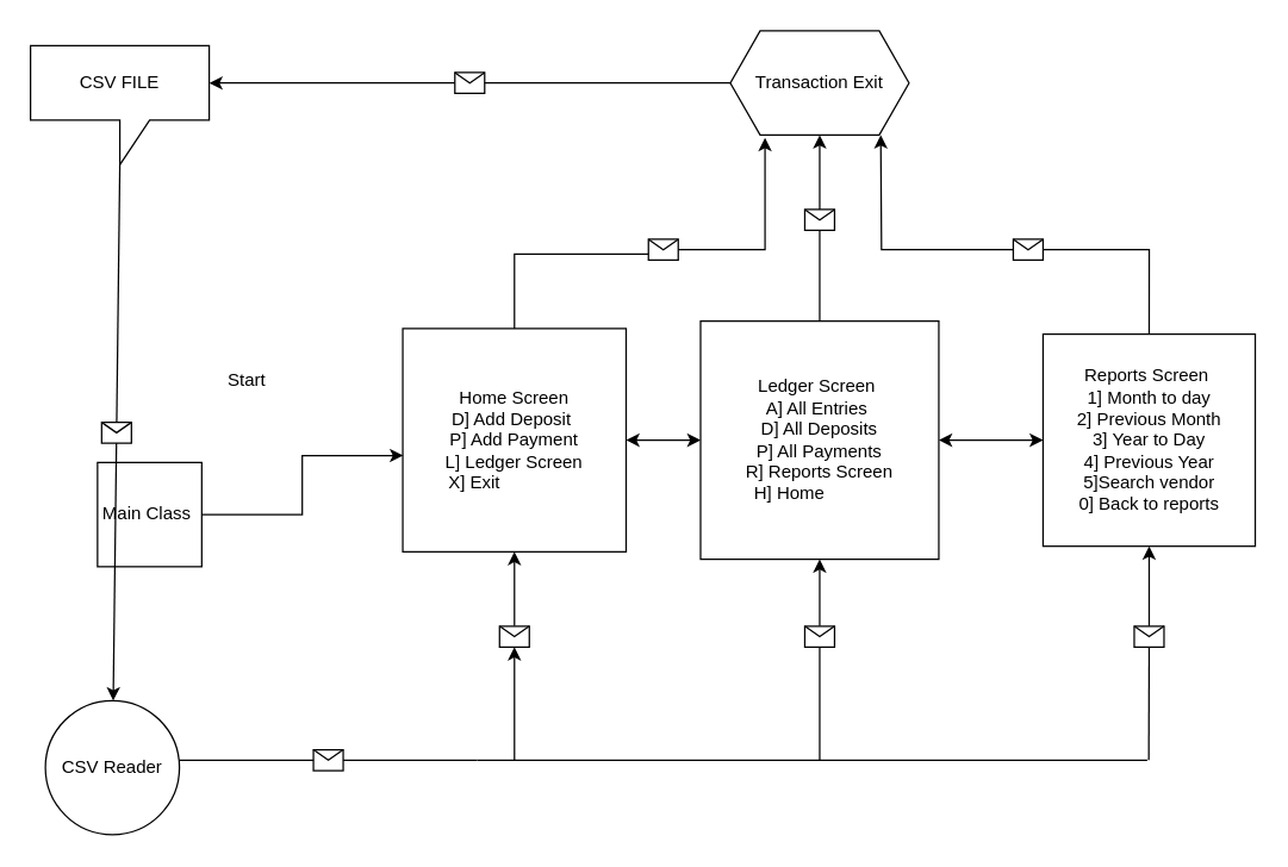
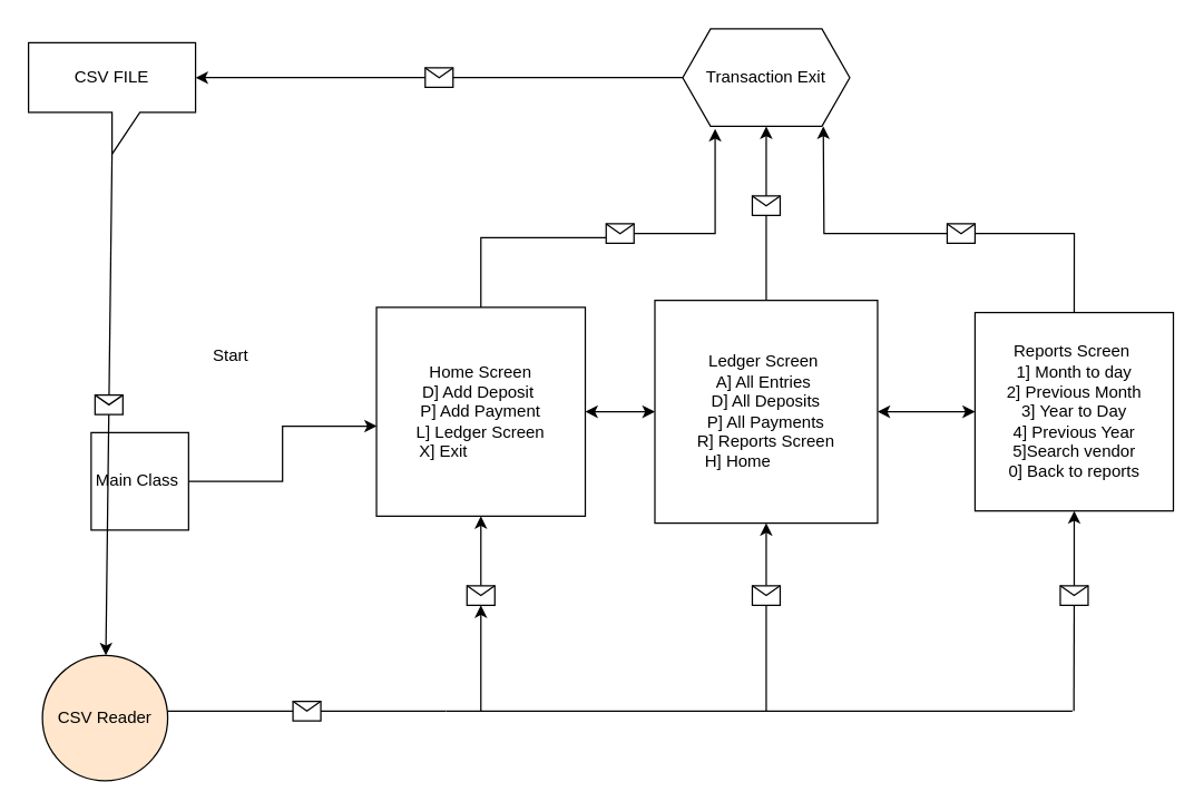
  <mxCell id="0" />
  <mxCell id="1" parent="0" />
  <mxCell id="2" value="Main Class&amp;nbsp;" style="whiteSpace=wrap;html=1;aspect=fixed;" vertex="1" parent="1"><mxGeometry x="65" y="310" width="70" height="70" as="geometry" /></mxCell>
  <mxCell id="3" value="" style="edgeStyle=orthogonalEdgeStyle;rounded=0;orthogonalLoop=1;jettySize=auto;html=1;entryX=0.5;entryY=1;entryDx=0;entryDy=0;" edge="1" parent="1" source="30" target="21"><mxGeometry relative="1" as="geometry"><mxPoint x="550" y="100" as="targetPoint" /></mxGeometry></mxCell>
  <mxCell id="4" value="Ledger Screen&amp;nbsp;&lt;div&gt;A] All Entries&amp;nbsp;&lt;/div&gt;&lt;div&gt;D] All Deposits&lt;/div&gt;&lt;div&gt;P] All Payments&lt;/div&gt;&lt;div&gt;R] Reports Screen&lt;/div&gt;&lt;div&gt;H] Home&amp;nbsp; &amp;nbsp; &amp;nbsp; &amp;nbsp; &amp;nbsp; &amp;nbsp;&amp;nbsp;&lt;/div&gt;" style="whiteSpace=wrap;html=1;aspect=fixed;" vertex="1" parent="1"><mxGeometry x="470" y="215" width="160" height="160" as="geometry" /></mxCell>
  <mxCell id="5" value="Home Screen&lt;div&gt;D] Add Deposit&amp;nbsp;&lt;/div&gt;&lt;div&gt;P] Add Payment&lt;/div&gt;&lt;div&gt;L] Ledger Screen&lt;/div&gt;&lt;div&gt;X] Exit&amp;nbsp; &amp;nbsp; &amp;nbsp; &amp;nbsp; &amp;nbsp; &amp;nbsp; &amp;nbsp; &amp;nbsp;&amp;nbsp;&lt;/div&gt;" style="whiteSpace=wrap;html=1;aspect=fixed;" vertex="1" parent="1"><mxGeometry x="270" y="220" width="150" height="150" as="geometry" /></mxCell>
  <mxCell id="6" style="edgeStyle=orthogonalEdgeStyle;rounded=0;orthogonalLoop=1;jettySize=auto;html=1;exitX=0.5;exitY=0;exitDx=0;exitDy=0;entryX=1;entryY=0.5;entryDx=0;entryDy=0;endArrow=none;endFill=0;" edge="1" parent="1" source="7" target="34"><mxGeometry relative="1" as="geometry" /></mxCell>
  <mxCell id="7" value="Reports Screen&amp;nbsp;&lt;div&gt;1] Month to day&lt;/div&gt;&lt;div&gt;2] Previous Month&lt;/div&gt;&lt;div&gt;3] Year to Day&lt;/div&gt;&lt;div&gt;4] Previous Year&lt;/div&gt;&lt;div&gt;5]Search vendor&lt;/div&gt;&lt;div&gt;0] Back to reports&lt;/div&gt;" style="whiteSpace=wrap;html=1;aspect=fixed;" vertex="1" parent="1"><mxGeometry x="700" y="223.75" width="142.5" height="142.5" as="geometry" /></mxCell>
  <mxCell id="8" value="CSV FILE" style="shape=callout;whiteSpace=wrap;html=1;perimeter=calloutPerimeter;" vertex="1" parent="1"><mxGeometry y="30" width="120" height="80" as="geometry" x="20" /></mxCell>
- <mxCell id="9" value="CSV Reader" style="ellipse;whiteSpace=wrap;html=1;aspect=fixed;" vertex="1" parent="1"><mxGeometry x="30" y="470" width="90" height="90" as="geometry" /></mxCell>
+ <mxCell id="9" value="CSV Reader" style="ellipse;whiteSpace=wrap;html=1;aspect=fixed;fillColor=#ffe6cc;" vertex="1" parent="1"><mxGeometry x="30" y="470" width="90" height="90" as="geometry" /></mxCell>
  <mxCell id="10" value="" style="endArrow=classic;html=1;rounded=0;exitX=0;exitY=0;exitDx=60;exitDy=80;exitPerimeter=0;" edge="1" parent="1" source="8" target="9"><mxGeometry relative="1" as="geometry"><mxPoint x="670" y="280" as="sourcePoint" /><mxPoint x="770" y="280" as="targetPoint" /></mxGeometry></mxCell>
  <mxCell id="11" value="" style="shape=message;html=1;outlineConnect=0;" vertex="1" parent="10"><mxGeometry width="20" height="14" relative="1" as="geometry"><mxPoint x="-10" y="-7" as="offset" /></mxGeometry></mxCell>
  <mxCell id="12" style="edgeStyle=orthogonalEdgeStyle;rounded=0;orthogonalLoop=1;jettySize=auto;html=1;entryX=0.002;entryY=0.569;entryDx=0;entryDy=0;entryPerimeter=0;" edge="1" parent="1" source="2" target="5"><mxGeometry relative="1" as="geometry" /></mxCell>
  <mxCell id="13" value="" style="endArrow=none;html=1;rounded=0;endFill=0;" edge="1" parent="1"><mxGeometry relative="1" as="geometry"><mxPoint x="120" y="510" as="sourcePoint" /><mxPoint x="320" y="510" as="targetPoint" /></mxGeometry></mxCell>
  <mxCell id="14" value="" style="shape=message;html=1;outlineConnect=0;" vertex="1" parent="13"><mxGeometry width="20" height="14" relative="1" as="geometry"><mxPoint x="-10" y="-7" as="offset" /></mxGeometry></mxCell>
  <mxCell id="15" value="" style="endArrow=classic;html=1;rounded=0;entryX=0.5;entryY=1;entryDx=0;entryDy=0;" edge="1" parent="1" source="36" target="5"><mxGeometry width="50" height="50" relative="1" as="geometry"><mxPoint x="345" y="510" as="sourcePoint" /><mxPoint x="370" y="460" as="targetPoint" /></mxGeometry></mxCell>
  <mxCell id="16" value="" style="endArrow=classic;html=1;rounded=0;entryX=0.5;entryY=1;entryDx=0;entryDy=0;" edge="1" parent="1" source="26" target="4"><mxGeometry width="50" height="50" relative="1" as="geometry"><mxPoint x="550" y="510" as="sourcePoint" /><mxPoint x="385" y="370" as="targetPoint" /></mxGeometry></mxCell>
  <mxCell id="17" value="" style="endArrow=classic;html=1;rounded=0;entryX=0.5;entryY=1;entryDx=0;entryDy=0;" edge="1" parent="1" source="28" target="7"><mxGeometry width="50" height="50" relative="1" as="geometry"><mxPoint x="771" y="510" as="sourcePoint" /><mxPoint x="771" y="370" as="targetPoint" /></mxGeometry></mxCell>
  <mxCell id="18" value="" style="endArrow=none;html=1;rounded=0;" edge="1" parent="1"><mxGeometry width="50" height="50" relative="1" as="geometry"><mxPoint x="320" y="510" as="sourcePoint" /><mxPoint x="770" y="510" as="targetPoint" /></mxGeometry></mxCell>
  <mxCell id="19" value="" style="endArrow=classic;startArrow=classic;html=1;rounded=0;exitX=1;exitY=0.5;exitDx=0;exitDy=0;entryX=0;entryY=0.5;entryDx=0;entryDy=0;" edge="1" parent="1" source="5" target="4"><mxGeometry width="50" height="50" relative="1" as="geometry"><mxPoint x="420" y="440" as="sourcePoint" /><mxPoint x="470" y="390" as="targetPoint" /></mxGeometry></mxCell>
  <mxCell id="20" value="" style="endArrow=classic;startArrow=classic;html=1;rounded=0;exitX=1;exitY=0.5;exitDx=0;exitDy=0;entryX=0;entryY=0.5;entryDx=0;entryDy=0;" edge="1" parent="1" source="4" target="7"><mxGeometry width="50" height="50" relative="1" as="geometry"><mxPoint x="700" y="310" as="sourcePoint" /><mxPoint x="750" y="260" as="targetPoint" /></mxGeometry></mxCell>
  <mxCell id="21" value="Transaction Exit" style="shape=hexagon;perimeter=hexagonPerimeter2;whiteSpace=wrap;html=1;fixedSize=1;" vertex="1" parent="1"><mxGeometry x="490" y="20" width="120" height="70" as="geometry" /></mxCell>
  <mxCell id="22" style="edgeStyle=orthogonalEdgeStyle;rounded=0;orthogonalLoop=1;jettySize=auto;html=1;" edge="1" parent="1" source="34"><mxGeometry relative="1" as="geometry"><mxPoint x="591" y="90" as="targetPoint" /><Array as="points" /></mxGeometry></mxCell>
  <mxCell id="23" value="" style="endArrow=classic;html=1;rounded=0;entryX=0;entryY=0;entryDx=120;entryDy=25;entryPerimeter=0;exitX=0;exitY=0.5;exitDx=0;exitDy=0;" edge="1" parent="1" source="21" target="8"><mxGeometry relative="1" as="geometry"><mxPoint x="240" y="80" as="sourcePoint" /><mxPoint x="340" y="80" as="targetPoint" /></mxGeometry></mxCell>
  <mxCell id="24" value="" style="shape=message;html=1;outlineConnect=0;" vertex="1" parent="23"><mxGeometry width="20" height="14" relative="1" as="geometry"><mxPoint x="-10" y="-7" as="offset" /></mxGeometry></mxCell>
  <mxCell id="25" value="" style="endArrow=none;html=1;rounded=0;entryX=0.5;entryY=1;entryDx=0;entryDy=0;endFill=0;" edge="1" parent="1" target="26"><mxGeometry width="50" height="50" relative="1" as="geometry"><mxPoint x="550" y="510" as="sourcePoint" /><mxPoint x="550" y="375" as="targetPoint" /></mxGeometry></mxCell>
  <mxCell id="26" value="" style="shape=message;html=1;outlineConnect=0;" vertex="1" parent="1"><mxGeometry x="539.998" y="420" width="20" height="14" as="geometry" /></mxCell>
  <mxCell id="27" value="" style="endArrow=none;html=1;rounded=0;entryX=0.5;entryY=1;entryDx=0;entryDy=0;endFill=0;" edge="1" parent="1" target="28"><mxGeometry width="50" height="50" relative="1" as="geometry"><mxPoint x="771" y="510" as="sourcePoint" /><mxPoint x="771" y="366" as="targetPoint" /></mxGeometry></mxCell>
  <mxCell id="28" value="" style="shape=message;html=1;outlineConnect=0;" vertex="1" parent="1"><mxGeometry x="761.248" y="420" width="20" height="14" as="geometry" /></mxCell>
  <mxCell id="29" value="" style="edgeStyle=orthogonalEdgeStyle;rounded=0;orthogonalLoop=1;jettySize=auto;html=1;entryX=0.5;entryY=1;entryDx=0;entryDy=0;endArrow=none;endFill=0;" edge="1" parent="1" source="4" target="30"><mxGeometry relative="1" as="geometry"><mxPoint x="550" y="215" as="sourcePoint" /><mxPoint x="550" y="90" as="targetPoint" /></mxGeometry></mxCell>
  <mxCell id="30" value="" style="shape=message;html=1;outlineConnect=0;" vertex="1" parent="1"><mxGeometry x="539.998" y="140" width="20" height="14" as="geometry" /></mxCell>
  <mxCell id="31" value="" style="edgeStyle=orthogonalEdgeStyle;rounded=0;orthogonalLoop=1;jettySize=auto;html=1;endArrow=none;endFill=0;" edge="1" parent="1" source="5" target="32"><mxGeometry relative="1" as="geometry"><mxPoint x="345" y="220" as="sourcePoint" /><mxPoint x="511" y="90" as="targetPoint" /><Array as="points"><mxPoint x="345" y="170" /></Array></mxGeometry></mxCell>
  <mxCell id="32" value="" style="shape=message;html=1;outlineConnect=0;" vertex="1" parent="1"><mxGeometry x="434.998" y="160" width="20" height="14" as="geometry" /></mxCell>
  <mxCell id="33" style="edgeStyle=orthogonalEdgeStyle;rounded=0;orthogonalLoop=1;jettySize=auto;html=1;entryX=0.194;entryY=1.026;entryDx=0;entryDy=0;entryPerimeter=0;" edge="1" parent="1" source="32" target="21"><mxGeometry relative="1" as="geometry"><mxPoint x="514" y="110" as="targetPoint" /></mxGeometry></mxCell>
  <mxCell id="34" value="" style="shape=message;html=1;outlineConnect=0;" vertex="1" parent="1"><mxGeometry x="679.998" y="160" width="20" height="14" as="geometry" /></mxCell>
  <mxCell id="35" value="" style="endArrow=classic;html=1;rounded=0;entryX=0.5;entryY=1;entryDx=0;entryDy=0;" edge="1" parent="1" target="36"><mxGeometry width="50" height="50" relative="1" as="geometry"><mxPoint x="345" y="510" as="sourcePoint" /><mxPoint x="345" y="370" as="targetPoint" /></mxGeometry></mxCell>
  <mxCell id="36" value="" style="shape=message;html=1;outlineConnect=0;" vertex="1" parent="1"><mxGeometry x="334.998" y="420" width="20" height="14" as="geometry" /></mxCell>
  <mxCell id="37" value="Start" style="text;html=1;align=center;verticalAlign=middle;resizable=0;points=[];autosize=1;strokeColor=none;fillColor=none;" vertex="1" parent="1"><mxGeometry x="140" y="240" width="50" height="30" as="geometry" /></mxCell>
